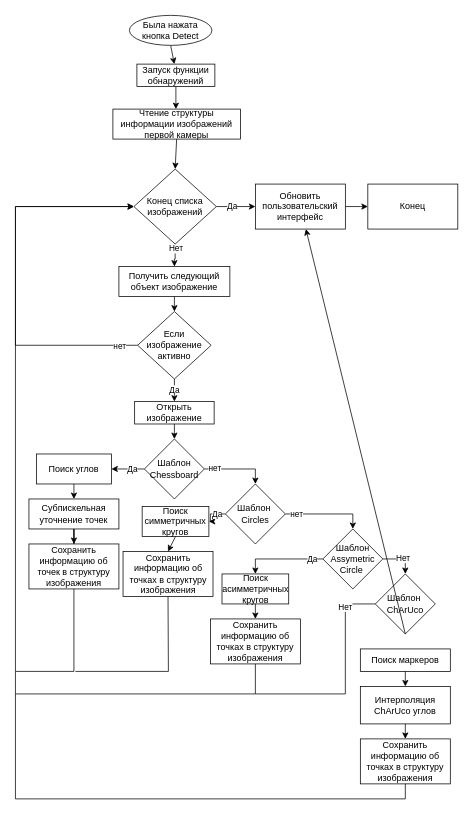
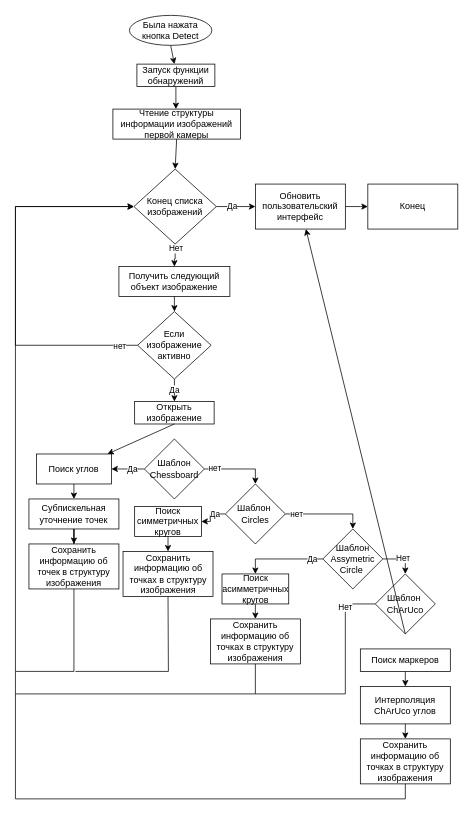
  <mxCell id="0" />
  <mxCell id="1" parent="0" />
  <mxCell id="2" value="" style="endArrow=classic;html=1;rounded=0;exitX=0.5;exitY=1;exitDx=0;exitDy=0;" parent="1" source="61" edge="1"><mxGeometry width="50" height="50" relative="1" as="geometry"><mxPoint x="232" y="45" as="sourcePoint" /><mxPoint x="232" y="85" as="targetPoint" /></mxGeometry></mxCell>
  <mxCell id="3" value="Запуск функции обнаружений" style="rounded=0;whiteSpace=wrap;html=1;" parent="1" vertex="1"><mxGeometry x="182" y="85" width="104" height="30" as="geometry" /></mxCell>
  <mxCell id="4" value="" style="endArrow=classic;html=1;rounded=0;exitX=0.5;exitY=1;exitDx=0;exitDy=0;" parent="1" source="3" edge="1"><mxGeometry width="50" height="50" relative="1" as="geometry"><mxPoint x="190" y="345" as="sourcePoint" /><mxPoint x="234" y="145" as="targetPoint" /></mxGeometry></mxCell>
  <mxCell id="5" value="Чтение структуры информации изображений первой камеры" style="rounded=0;whiteSpace=wrap;html=1;" parent="1" vertex="1"><mxGeometry x="150" y="145" width="170" height="40" as="geometry" /></mxCell>
  <mxCell id="6" style="edgeStyle=orthogonalEdgeStyle;rounded=0;orthogonalLoop=1;jettySize=auto;html=1;entryX=0;entryY=0.5;entryDx=0;entryDy=0;" parent="1" source="9" target="58" edge="1"><mxGeometry relative="1" as="geometry"><Array as="points"><mxPoint x="20" y="460" /><mxPoint x="20" y="275" /></Array></mxGeometry></mxCell>
  <mxCell id="7" value="нет" style="edgeLabel;html=1;align=center;verticalAlign=middle;resizable=0;points=[];" parent="6" vertex="1" connectable="0"><mxGeometry x="-0.497" y="3" relative="1" as="geometry"><mxPoint x="102" y="-3" as="offset" /></mxGeometry></mxCell>
  <mxCell id="8" value="Да" style="edgeStyle=orthogonalEdgeStyle;rounded=0;orthogonalLoop=1;jettySize=auto;html=1;exitX=0.5;exitY=1;exitDx=0;exitDy=0;entryX=0.5;entryY=0;entryDx=0;entryDy=0;" parent="1" source="9" target="13" edge="1"><mxGeometry relative="1" as="geometry"><mxPoint x="232" y="565" as="targetPoint" /></mxGeometry></mxCell>
  <mxCell id="9" value="Если изображение активно" style="rhombus;whiteSpace=wrap;html=1;" parent="1" vertex="1"><mxGeometry x="183" y="415" width="98" height="90" as="geometry" /></mxCell>
  <mxCell id="10" value="Получить следующий объект изображение" style="rounded=0;whiteSpace=wrap;html=1;" parent="1" vertex="1"><mxGeometry x="158" y="355" width="148" height="40" as="geometry" /></mxCell>
  <mxCell id="11" value="" style="endArrow=classic;html=1;rounded=0;exitX=0.5;exitY=1;exitDx=0;exitDy=0;entryX=0.5;entryY=0;entryDx=0;entryDy=0;" parent="1" source="5" target="58" edge="1"><mxGeometry width="50" height="50" relative="1" as="geometry"><mxPoint x="130" y="455" as="sourcePoint" /><mxPoint x="180" y="405" as="targetPoint" /></mxGeometry></mxCell>
  <mxCell id="12" value="" style="endArrow=classic;html=1;rounded=0;exitX=0.5;exitY=1;exitDx=0;exitDy=0;entryX=0.5;entryY=0;entryDx=0;entryDy=0;" parent="1" source="10" target="9" edge="1"><mxGeometry width="50" height="50" relative="1" as="geometry"><mxPoint x="460" y="655" as="sourcePoint" /><mxPoint x="510" y="605" as="targetPoint" /></mxGeometry></mxCell>
  <mxCell id="13" value="Открыть изображение" style="rounded=0;whiteSpace=wrap;html=1;" parent="1" vertex="1"><mxGeometry x="179" y="535" width="106" height="30" as="geometry" /></mxCell>
  <mxCell id="14" style="edgeStyle=orthogonalEdgeStyle;rounded=0;orthogonalLoop=1;jettySize=auto;html=1;entryX=1;entryY=0.5;entryDx=0;entryDy=0;" parent="1" source="18" target="20" edge="1"><mxGeometry relative="1" as="geometry" /></mxCell>
  <mxCell id="15" value="Да" style="edgeLabel;html=1;align=center;verticalAlign=middle;resizable=0;points=[];" parent="14" vertex="1" connectable="0"><mxGeometry x="-0.212" relative="1" as="geometry"><mxPoint as="offset" /></mxGeometry></mxCell>
  <mxCell id="16" style="edgeStyle=orthogonalEdgeStyle;rounded=0;orthogonalLoop=1;jettySize=auto;html=1;entryX=0.5;entryY=0;entryDx=0;entryDy=0;" parent="1" source="18" target="30" edge="1"><mxGeometry relative="1" as="geometry"><mxPoint x="320" y="665" as="targetPoint" /><Array as="points"><mxPoint x="340" y="625" /></Array></mxGeometry></mxCell>
  <mxCell id="17" value="нет" style="edgeLabel;html=1;align=center;verticalAlign=middle;resizable=0;points=[];" parent="16" vertex="1" connectable="0"><mxGeometry x="-0.704" y="2" relative="1" as="geometry"><mxPoint as="offset" /></mxGeometry></mxCell>
  <mxCell id="18" value="Шаблон&lt;br&gt;Chessboard" style="rhombus;whiteSpace=wrap;html=1;" parent="1" vertex="1"><mxGeometry x="192" y="585" width="80" height="80" as="geometry" /></mxCell>
- <mxCell id="19" value="" style="endArrow=classic;html=1;rounded=0;exitX=0.5;exitY=1;exitDx=0;exitDy=0;entryX=0.5;entryY=0;entryDx=0;entryDy=0;" parent="1" source="13" target="18" edge="1"><mxGeometry width="50" height="50" relative="1" as="geometry"><mxPoint x="390" y="715" as="sourcePoint" /><mxPoint x="440" y="665" as="targetPoint" /></mxGeometry></mxCell>
+ <mxCell id="19" value="" style="endArrow=classic;html=1;rounded=0;exitX=0.5;exitY=1;exitDx=0;exitDy=0;" parent="1" source="13" target="20" edge="1"><mxGeometry width="50" height="50" relative="1" as="geometry"><mxPoint x="390" y="715" as="sourcePoint" /><mxPoint x="440" y="665" as="targetPoint" /></mxGeometry></mxCell>
  <mxCell id="20" value="Поиск углов" style="rounded=0;whiteSpace=wrap;html=1;" parent="1" vertex="1"><mxGeometry x="48" y="605" width="100" height="40" as="geometry" /></mxCell>
  <mxCell id="21" value="" style="endArrow=classic;html=1;rounded=0;exitX=0.5;exitY=1;exitDx=0;exitDy=0;entryX=0.5;entryY=0;entryDx=0;entryDy=0;" parent="1" source="20" target="23" edge="1"><mxGeometry width="50" height="50" relative="1" as="geometry"><mxPoint x="218" y="815" as="sourcePoint" /><mxPoint x="98" y="705" as="targetPoint" /></mxGeometry></mxCell>
  <mxCell id="22" style="edgeStyle=orthogonalEdgeStyle;rounded=0;orthogonalLoop=1;jettySize=auto;html=1;entryX=0.5;entryY=0;entryDx=0;entryDy=0;" parent="1" source="23" target="24" edge="1"><mxGeometry relative="1" as="geometry" /></mxCell>
  <mxCell id="23" value="Субпискельная уточнение точек" style="rounded=0;whiteSpace=wrap;html=1;" parent="1" vertex="1"><mxGeometry x="38" y="665" width="120" height="40" as="geometry" /></mxCell>
  <mxCell id="24" value="Сохранить информацию об точек в структуру изображения" style="rounded=0;whiteSpace=wrap;html=1;" parent="1" vertex="1"><mxGeometry x="38" y="725" width="120" height="60" as="geometry" /></mxCell>
  <mxCell id="25" value="" style="endArrow=classic;html=1;rounded=0;exitX=0.5;exitY=1;exitDx=0;exitDy=0;entryX=0;entryY=0.5;entryDx=0;entryDy=0;" parent="1" source="24" target="58" edge="1"><mxGeometry width="50" height="50" relative="1" as="geometry"><mxPoint x="-10" y="605" as="sourcePoint" /><mxPoint x="40" y="555" as="targetPoint" /><Array as="points"><mxPoint x="98" y="895" /><mxPoint x="20" y="895" /><mxPoint x="20" y="275" /></Array></mxGeometry></mxCell>
  <mxCell id="26" style="edgeStyle=orthogonalEdgeStyle;rounded=0;orthogonalLoop=1;jettySize=auto;html=1;entryX=1;entryY=0.5;entryDx=0;entryDy=0;" parent="1" source="30" target="31" edge="1"><mxGeometry relative="1" as="geometry"><mxPoint x="260" y="745" as="targetPoint" /><Array as="points" /></mxGeometry></mxCell>
  <mxCell id="27" value="Да" style="edgeLabel;html=1;align=center;verticalAlign=middle;resizable=0;points=[];" parent="26" vertex="1" connectable="0"><mxGeometry x="-0.262" y="-1" relative="1" as="geometry"><mxPoint as="offset" /></mxGeometry></mxCell>
  <mxCell id="28" style="edgeStyle=orthogonalEdgeStyle;rounded=0;orthogonalLoop=1;jettySize=auto;html=1;exitX=1;exitY=0.5;exitDx=0;exitDy=0;entryX=0.5;entryY=0;entryDx=0;entryDy=0;" parent="1" source="30" target="39" edge="1"><mxGeometry relative="1" as="geometry" /></mxCell>
  <mxCell id="29" value="нет" style="edgeLabel;html=1;align=center;verticalAlign=middle;resizable=0;points=[];" parent="28" vertex="1" connectable="0"><mxGeometry x="-0.743" relative="1" as="geometry"><mxPoint as="offset" /></mxGeometry></mxCell>
  <mxCell id="30" value="Шаблон&amp;nbsp;&lt;br&gt;Circles" style="rhombus;whiteSpace=wrap;html=1;" parent="1" vertex="1"><mxGeometry x="300" y="645" width="80" height="80" as="geometry" /></mxCell>
- <mxCell id="31" value="Поиск симметричных кругов" style="rounded=0;whiteSpace=wrap;html=1;" parent="1" vertex="1"><mxGeometry x="189" y="675" width="89" height="40" as="geometry" /></mxCell>
+ <mxCell id="31" value="Поиск симметричных кругов" style="rounded=0;whiteSpace=wrap;html=1;" parent="1" vertex="1"><mxGeometry x="179" y="675" width="89" height="40" as="geometry" /></mxCell>
  <mxCell id="32" value="Сохранить информацию об точках в структуру изображения" style="rounded=0;whiteSpace=wrap;html=1;" parent="1" vertex="1"><mxGeometry x="163.5" y="735" width="120" height="60" as="geometry" /></mxCell>
  <mxCell id="33" value="" style="endArrow=classic;html=1;rounded=0;exitX=0.5;exitY=1;exitDx=0;exitDy=0;entryX=0.5;entryY=0;entryDx=0;entryDy=0;" parent="1" source="31" target="32" edge="1"><mxGeometry width="50" height="50" relative="1" as="geometry"><mxPoint x="290" y="925" as="sourcePoint" /><mxPoint x="340" y="875" as="targetPoint" /></mxGeometry></mxCell>
  <mxCell id="34" value="" style="endArrow=none;html=1;rounded=0;entryX=0.5;entryY=1;entryDx=0;entryDy=0;" parent="1" target="32" edge="1"><mxGeometry width="50" height="50" relative="1" as="geometry"><mxPoint x="100" y="895" as="sourcePoint" /><mxPoint x="210" y="875" as="targetPoint" /><Array as="points"><mxPoint x="224" y="895" /></Array></mxGeometry></mxCell>
  <mxCell id="35" style="edgeStyle=orthogonalEdgeStyle;rounded=0;orthogonalLoop=1;jettySize=auto;html=1;entryX=0.5;entryY=0;entryDx=0;entryDy=0;" parent="1" source="39" target="40" edge="1"><mxGeometry relative="1" as="geometry"><mxPoint x="390" y="835" as="targetPoint" /></mxGeometry></mxCell>
  <mxCell id="36" value="Да" style="edgeLabel;html=1;align=center;verticalAlign=middle;resizable=0;points=[];" parent="35" vertex="1" connectable="0"><mxGeometry x="-0.727" relative="1" as="geometry"><mxPoint as="offset" /></mxGeometry></mxCell>
  <mxCell id="37" style="edgeStyle=orthogonalEdgeStyle;rounded=0;orthogonalLoop=1;jettySize=auto;html=1;entryX=0.5;entryY=0;entryDx=0;entryDy=0;" parent="1" source="39" target="44" edge="1"><mxGeometry relative="1" as="geometry"><Array as="points"><mxPoint x="540" y="745" /></Array></mxGeometry></mxCell>
  <mxCell id="38" value="Нет" style="edgeLabel;html=1;align=center;verticalAlign=middle;resizable=0;points=[];" parent="37" vertex="1" connectable="0"><mxGeometry x="0.049" y="2" relative="1" as="geometry"><mxPoint as="offset" /></mxGeometry></mxCell>
  <mxCell id="39" value="Шаблон&lt;br&gt;Assymetric Circle&amp;nbsp;" style="rhombus;whiteSpace=wrap;html=1;" parent="1" vertex="1"><mxGeometry x="430" y="705" width="80" height="80" as="geometry" /></mxCell>
  <mxCell id="40" value="Поиск асимметричных кругов" style="rounded=0;whiteSpace=wrap;html=1;" parent="1" vertex="1"><mxGeometry x="295.5" y="765" width="89" height="40" as="geometry" /></mxCell>
  <mxCell id="41" value="Сохранить информацию об точках в структуру изображения" style="rounded=0;whiteSpace=wrap;html=1;" parent="1" vertex="1"><mxGeometry x="280" y="825" width="120" height="60" as="geometry" /></mxCell>
  <mxCell id="42" value="" style="endArrow=classic;html=1;rounded=0;exitX=0.5;exitY=1;exitDx=0;exitDy=0;entryX=0.5;entryY=0;entryDx=0;entryDy=0;" parent="1" source="40" target="41" edge="1"><mxGeometry width="50" height="50" relative="1" as="geometry"><mxPoint x="640" y="995" as="sourcePoint" /><mxPoint x="690" y="945" as="targetPoint" /></mxGeometry></mxCell>
  <mxCell id="43" value="" style="endArrow=none;html=1;rounded=0;entryX=0.5;entryY=1;entryDx=0;entryDy=0;" parent="1" target="41" edge="1"><mxGeometry width="50" height="50" relative="1" as="geometry"><mxPoint x="20" y="895" as="sourcePoint" /><mxPoint x="320" y="935" as="targetPoint" /><Array as="points"><mxPoint x="20" y="925" /><mxPoint x="340" y="925" /></Array></mxGeometry></mxCell>
  <mxCell id="44" value="Шаблон&amp;nbsp;&lt;br&gt;ChArUco" style="rhombus;whiteSpace=wrap;html=1;" parent="1" vertex="1"><mxGeometry x="500" y="765" width="80" height="80" as="geometry" /></mxCell>
  <mxCell id="45" value="" style="endArrow=none;html=1;rounded=0;entryX=0;entryY=0.5;entryDx=0;entryDy=0;" parent="1" target="44" edge="1"><mxGeometry width="50" height="50" relative="1" as="geometry"><mxPoint x="340" y="925" as="sourcePoint" /><mxPoint x="420" y="965" as="targetPoint" /><Array as="points"><mxPoint x="460" y="925" /><mxPoint x="460" y="805" /></Array></mxGeometry></mxCell>
  <mxCell id="46" value="Нет" style="edgeLabel;html=1;align=center;verticalAlign=middle;resizable=0;points=[];" parent="45" vertex="1" connectable="0"><mxGeometry x="0.69" y="1" relative="1" as="geometry"><mxPoint as="offset" /></mxGeometry></mxCell>
  <mxCell id="47" value="" style="endArrow=classic;html=1;rounded=0;exitX=0.5;exitY=1;exitDx=0;exitDy=0;" parent="1" source="44" target="60" edge="1"><mxGeometry width="50" height="50" relative="1" as="geometry"><mxPoint x="400" y="1085" as="sourcePoint" /><mxPoint x="540" y="995" as="targetPoint" /></mxGeometry></mxCell>
  <mxCell id="48" value="Поиск маркеров" style="rounded=0;whiteSpace=wrap;html=1;" parent="1" vertex="1"><mxGeometry x="480" y="865" width="120" height="30" as="geometry" /></mxCell>
  <mxCell id="49" value="Интерполяция ChArUco углов" style="rounded=0;whiteSpace=wrap;html=1;" parent="1" vertex="1"><mxGeometry x="480" y="915" width="120" height="50" as="geometry" /></mxCell>
  <mxCell id="50" value="" style="endArrow=classic;html=1;rounded=0;exitX=0.5;exitY=1;exitDx=0;exitDy=0;entryX=0.5;entryY=0;entryDx=0;entryDy=0;" parent="1" source="48" target="49" edge="1"><mxGeometry width="50" height="50" relative="1" as="geometry"><mxPoint x="420" y="1195" as="sourcePoint" /><mxPoint x="470" y="1145" as="targetPoint" /></mxGeometry></mxCell>
  <mxCell id="51" value="Сохранить информацию об точках в структуру изображения" style="rounded=0;whiteSpace=wrap;html=1;" parent="1" vertex="1"><mxGeometry x="480" y="985" width="120" height="60" as="geometry" /></mxCell>
  <mxCell id="52" value="" style="endArrow=classic;html=1;rounded=0;exitX=0.5;exitY=1;exitDx=0;exitDy=0;entryX=0.5;entryY=0;entryDx=0;entryDy=0;" parent="1" source="49" target="51" edge="1"><mxGeometry width="50" height="50" relative="1" as="geometry"><mxPoint x="240" y="1215" as="sourcePoint" /><mxPoint x="290" y="1165" as="targetPoint" /></mxGeometry></mxCell>
  <mxCell id="53" value="" style="endArrow=none;html=1;rounded=0;entryX=0.5;entryY=1;entryDx=0;entryDy=0;" parent="1" target="51" edge="1"><mxGeometry width="50" height="50" relative="1" as="geometry"><mxPoint x="20" y="925" as="sourcePoint" /><mxPoint x="510" y="1225" as="targetPoint" /><Array as="points"><mxPoint x="20" y="1065" /><mxPoint x="540" y="1065" /></Array></mxGeometry></mxCell>
  <mxCell id="54" style="edgeStyle=orthogonalEdgeStyle;rounded=0;orthogonalLoop=1;jettySize=auto;html=1;entryX=0.5;entryY=0;entryDx=0;entryDy=0;" parent="1" source="58" target="10" edge="1"><mxGeometry relative="1" as="geometry" /></mxCell>
  <mxCell id="55" value="Нет" style="edgeLabel;html=1;align=center;verticalAlign=middle;resizable=0;points=[];" parent="54" vertex="1" connectable="0"><mxGeometry x="-0.699" relative="1" as="geometry"><mxPoint as="offset" /></mxGeometry></mxCell>
  <mxCell id="56" style="edgeStyle=orthogonalEdgeStyle;rounded=0;orthogonalLoop=1;jettySize=auto;html=1;" parent="1" source="58" edge="1"><mxGeometry relative="1" as="geometry"><mxPoint x="340" y="275" as="targetPoint" /></mxGeometry></mxCell>
  <mxCell id="57" value="Да" style="edgeLabel;html=1;align=center;verticalAlign=middle;resizable=0;points=[];" parent="56" vertex="1" connectable="0"><mxGeometry x="-0.25" y="1" relative="1" as="geometry"><mxPoint as="offset" /></mxGeometry></mxCell>
  <mxCell id="58" value="Конец списка изображений" style="rhombus;whiteSpace=wrap;html=1;" parent="1" vertex="1"><mxGeometry x="178" y="225" width="110" height="100" as="geometry" /></mxCell>
  <mxCell id="59" style="edgeStyle=orthogonalEdgeStyle;rounded=0;orthogonalLoop=1;jettySize=auto;html=1;" edge="1" parent="1" source="60"><mxGeometry relative="1" as="geometry"><mxPoint x="490" y="275" as="targetPoint" /></mxGeometry></mxCell>
  <mxCell id="60" value="Обновить пользовательский интерфейс" style="rounded=0;whiteSpace=wrap;html=1;" parent="1" vertex="1"><mxGeometry x="340" y="245" width="120" height="60" as="geometry" /></mxCell>
  <mxCell id="61" value="&lt;span&gt;Была нажата кнопка Detect&lt;/span&gt;" style="ellipse;whiteSpace=wrap;html=1;" vertex="1" parent="1"><mxGeometry x="172" y="20" width="110" height="40" as="geometry" /></mxCell>
  <mxCell id="62" value="Конец" style="rounded=0;whiteSpace=wrap;html=1;" vertex="1" parent="1"><mxGeometry x="490" y="245" width="120" height="60" as="geometry" /></mxCell>
